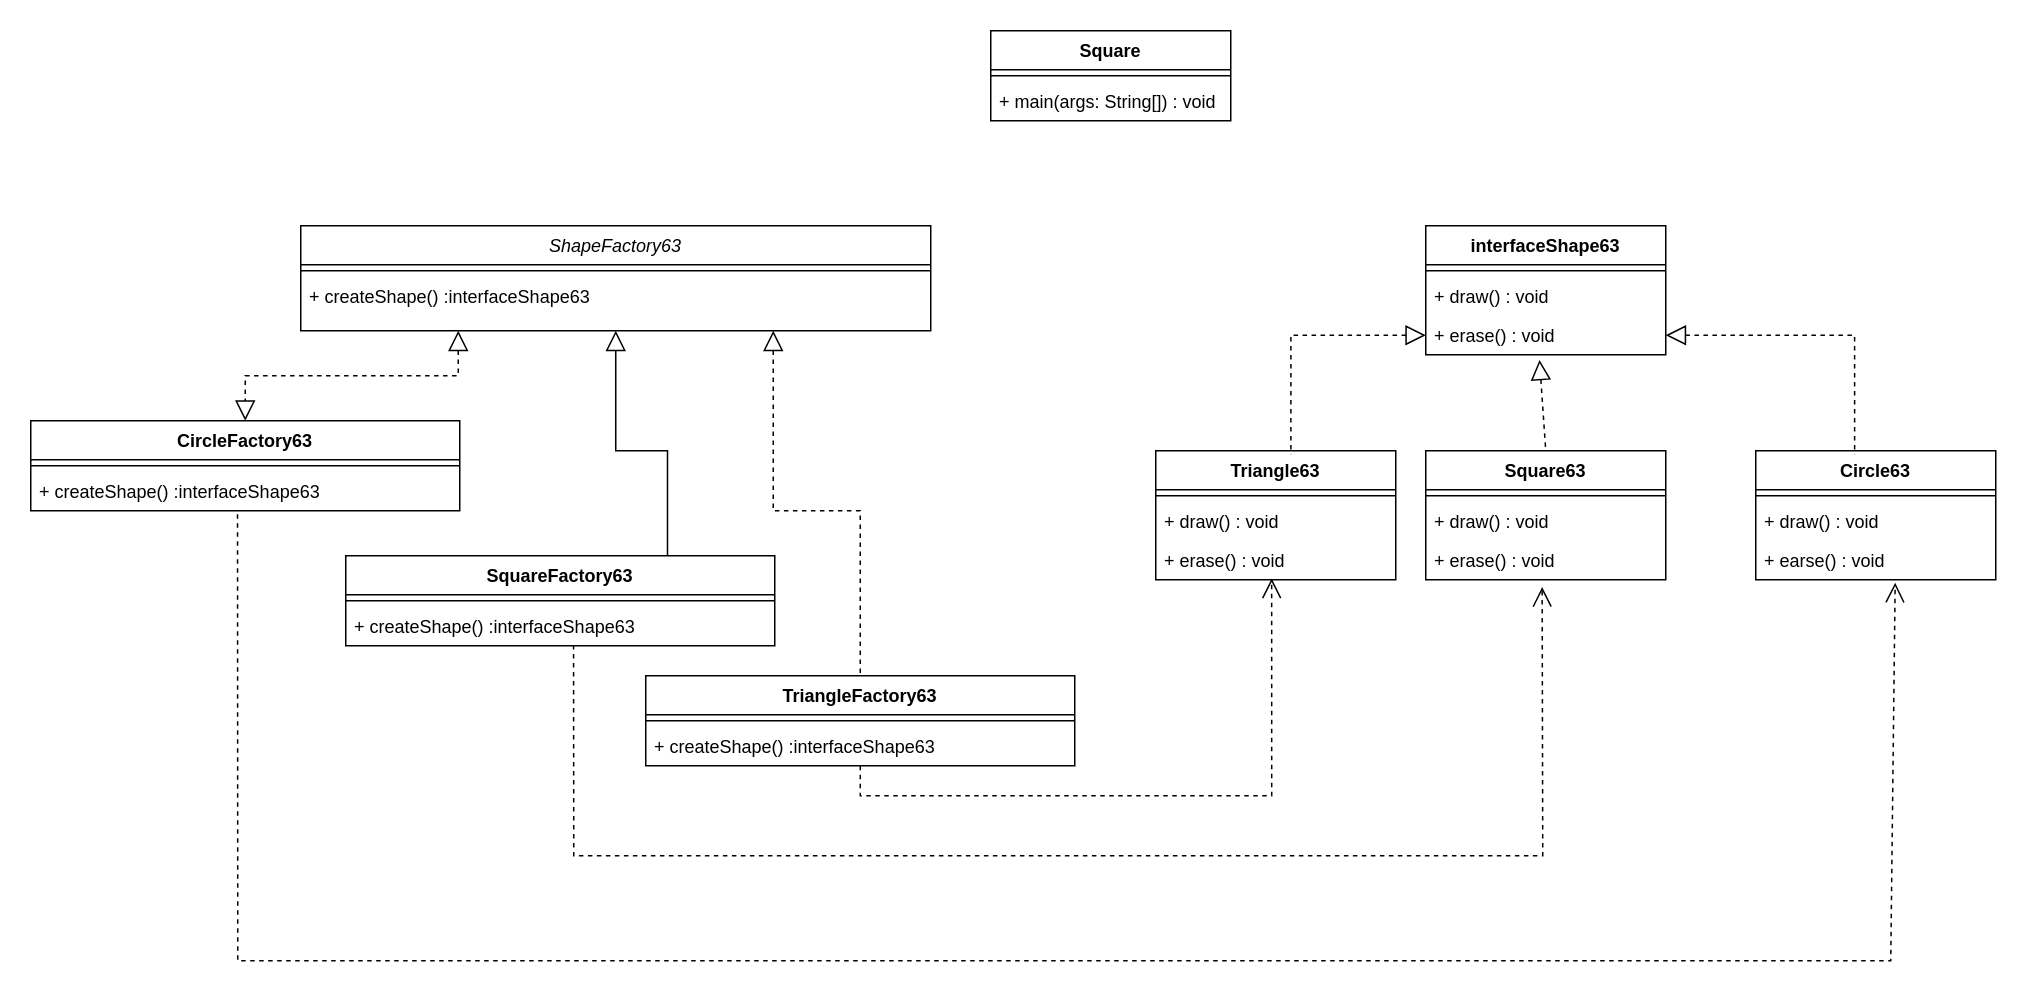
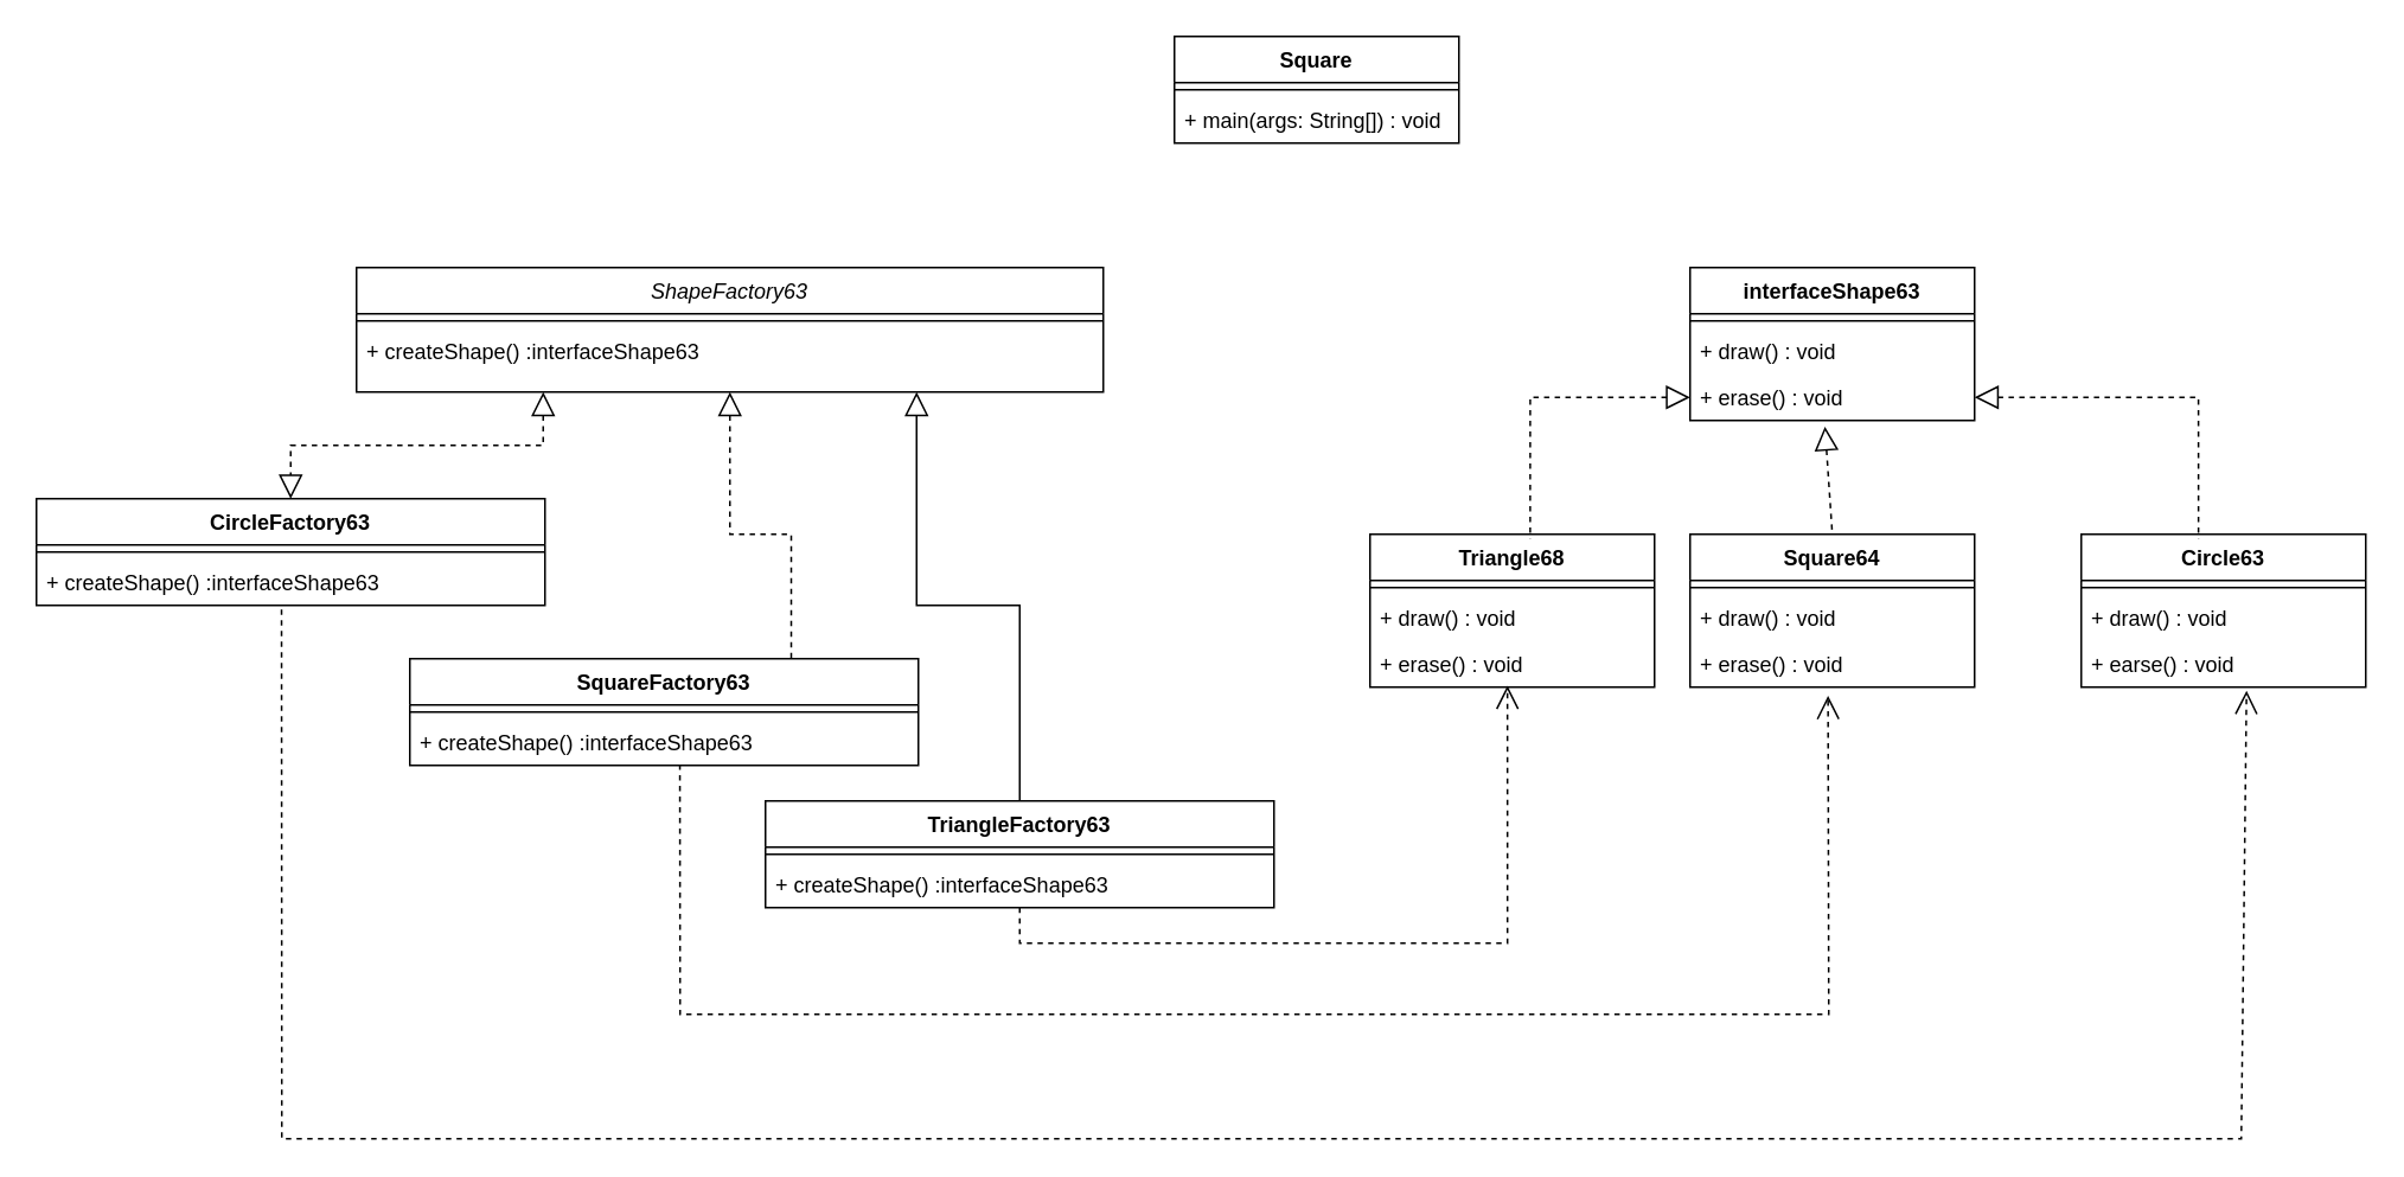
  <mxCell id="0" />
  <mxCell id="1" parent="0" />
  <mxCell id="2" style="edgeStyle=orthogonalEdgeStyle;rounded=0;orthogonalLoop=1;jettySize=auto;html=1;exitX=0.25;exitY=1;exitDx=0;exitDy=0;startArrow=block;startFill=0;endArrow=block;endFill=0;dashed=1;endSize=11;startSize=11;" edge="1" parent="1" source="5" target="27"><mxGeometry relative="1" as="geometry" /></mxCell>
- <mxCell id="3" style="edgeStyle=orthogonalEdgeStyle;rounded=0;orthogonalLoop=1;jettySize=auto;html=1;exitX=0.5;exitY=1;exitDx=0;exitDy=0;entryX=0.75;entryY=0;entryDx=0;entryDy=0;startArrow=block;startFill=0;endArrow=none;endFill=0;dashed=0;endSize=11;startSize=11;" edge="1" parent="1" source="5" target="30"><mxGeometry relative="1" as="geometry" /></mxCell>
- <mxCell id="4" style="edgeStyle=orthogonalEdgeStyle;rounded=0;orthogonalLoop=1;jettySize=auto;html=1;exitX=0.75;exitY=1;exitDx=0;exitDy=0;entryX=0.5;entryY=0;entryDx=0;entryDy=0;startArrow=block;startFill=0;endArrow=none;endFill=0;dashed=1;startSize=11;" edge="1" parent="1" source="5" target="34"><mxGeometry relative="1" as="geometry" /></mxCell>
+ <mxCell id="3" style="edgeStyle=orthogonalEdgeStyle;rounded=0;orthogonalLoop=1;jettySize=auto;html=1;exitX=0.5;exitY=1;exitDx=0;exitDy=0;entryX=0.75;entryY=0;entryDx=0;entryDy=0;startArrow=block;startFill=0;endArrow=none;endFill=0;dashed=1;endSize=11;startSize=11;" edge="1" parent="1" source="5" target="30"><mxGeometry relative="1" as="geometry" /></mxCell>
+ <mxCell id="4" style="edgeStyle=orthogonalEdgeStyle;rounded=0;orthogonalLoop=1;jettySize=auto;html=1;exitX=0.75;exitY=1;exitDx=0;exitDy=0;entryX=0.5;entryY=0;entryDx=0;entryDy=0;startArrow=block;startFill=0;endArrow=none;endFill=0;dashed=0;startSize=11;" edge="1" parent="1" source="5" target="34"><mxGeometry relative="1" as="geometry" /></mxCell>
  <mxCell id="5" value="ShapeFactory63" style="swimlane;fontStyle=2;align=center;verticalAlign=top;childLayout=stackLayout;horizontal=1;startSize=26;horizontalStack=0;resizeParent=1;resizeLast=0;collapsible=1;marginBottom=0;rounded=0;shadow=0;strokeWidth=1;" vertex="1" parent="1"><mxGeometry x="200" y="150" width="420" height="70" as="geometry"><mxRectangle x="230" y="140" width="160" height="26" as="alternateBounds" /></mxGeometry></mxCell>
  <mxCell id="6" value="" style="line;html=1;strokeWidth=1;align=left;verticalAlign=middle;spacingTop=-1;spacingLeft=3;spacingRight=3;rotatable=0;labelPosition=right;points=[];portConstraint=eastwest;" vertex="1" parent="5"><mxGeometry y="26" width="420" height="8" as="geometry" /></mxCell>
  <mxCell id="7" value="+ createShape() :interfaceShape63" style="text;align=left;verticalAlign=top;spacingLeft=4;spacingRight=4;overflow=hidden;rotatable=0;points=[[0,0.5],[1,0.5]];portConstraint=eastwest;" vertex="1" parent="5"><mxGeometry y="34" width="420" height="16" as="geometry" /></mxCell>
- <mxCell id="8" value="Square63" style="swimlane;fontStyle=1;align=center;verticalAlign=top;childLayout=stackLayout;horizontal=1;startSize=26;horizontalStack=0;resizeParent=1;resizeParentMax=0;resizeLast=0;collapsible=1;marginBottom=0;whiteSpace=wrap;html=1;" vertex="1" parent="1"><mxGeometry x="950" y="300" width="160" height="86" as="geometry" /></mxCell>
+ <mxCell id="8" value="Square64" style="swimlane;fontStyle=1;align=center;verticalAlign=top;childLayout=stackLayout;horizontal=1;startSize=26;horizontalStack=0;resizeParent=1;resizeParentMax=0;resizeLast=0;collapsible=1;marginBottom=0;whiteSpace=wrap;html=1;" vertex="1" parent="1"><mxGeometry x="950" y="300" width="160" height="86" as="geometry" /></mxCell>
  <mxCell id="9" value="" style="line;strokeWidth=1;fillColor=none;align=left;verticalAlign=middle;spacingTop=-1;spacingLeft=3;spacingRight=3;rotatable=0;labelPosition=right;points=[];portConstraint=eastwest;strokeColor=inherit;" vertex="1" parent="8"><mxGeometry y="26" width="160" height="8" as="geometry" /></mxCell>
  <mxCell id="10" value="+&amp;nbsp;draw&lt;span style=&quot;background-color: initial;&quot;&gt;() : void&lt;/span&gt;" style="text;strokeColor=none;fillColor=none;align=left;verticalAlign=top;spacingLeft=4;spacingRight=4;overflow=hidden;rotatable=0;points=[[0,0.5],[1,0.5]];portConstraint=eastwest;whiteSpace=wrap;html=1;" vertex="1" parent="8"><mxGeometry y="34" width="160" height="26" as="geometry" /></mxCell>
  <mxCell id="11" value="+&amp;nbsp;erase&lt;span style=&quot;background-color: initial;&quot;&gt;() : void&lt;/span&gt;" style="text;strokeColor=none;fillColor=none;align=left;verticalAlign=top;spacingLeft=4;spacingRight=4;overflow=hidden;rotatable=0;points=[[0,0.5],[1,0.5]];portConstraint=eastwest;whiteSpace=wrap;html=1;" vertex="1" parent="8"><mxGeometry y="60" width="160" height="26" as="geometry" /></mxCell>
- <mxCell id="12" value="Triangle63" style="swimlane;fontStyle=1;align=center;verticalAlign=top;childLayout=stackLayout;horizontal=1;startSize=26;horizontalStack=0;resizeParent=1;resizeParentMax=0;resizeLast=0;collapsible=1;marginBottom=0;whiteSpace=wrap;html=1;" vertex="1" parent="1"><mxGeometry x="770" y="300" width="160" height="86" as="geometry" /></mxCell>
+ <mxCell id="12" value="Triangle68" style="swimlane;fontStyle=1;align=center;verticalAlign=top;childLayout=stackLayout;horizontal=1;startSize=26;horizontalStack=0;resizeParent=1;resizeParentMax=0;resizeLast=0;collapsible=1;marginBottom=0;whiteSpace=wrap;html=1;" vertex="1" parent="1"><mxGeometry x="770" y="300" width="160" height="86" as="geometry" /></mxCell>
  <mxCell id="13" value="" style="line;strokeWidth=1;fillColor=none;align=left;verticalAlign=middle;spacingTop=-1;spacingLeft=3;spacingRight=3;rotatable=0;labelPosition=right;points=[];portConstraint=eastwest;strokeColor=inherit;" vertex="1" parent="12"><mxGeometry y="26" width="160" height="8" as="geometry" /></mxCell>
  <mxCell id="14" value="+&amp;nbsp;draw&lt;span style=&quot;background-color: initial;&quot;&gt;() : void&lt;/span&gt;" style="text;strokeColor=none;fillColor=none;align=left;verticalAlign=top;spacingLeft=4;spacingRight=4;overflow=hidden;rotatable=0;points=[[0,0.5],[1,0.5]];portConstraint=eastwest;whiteSpace=wrap;html=1;" vertex="1" parent="12"><mxGeometry y="34" width="160" height="26" as="geometry" /></mxCell>
  <mxCell id="15" value="+&amp;nbsp;erase&lt;span style=&quot;background-color: initial;&quot;&gt;() : void&lt;/span&gt;" style="text;strokeColor=none;fillColor=none;align=left;verticalAlign=top;spacingLeft=4;spacingRight=4;overflow=hidden;rotatable=0;points=[[0,0.5],[1,0.5]];portConstraint=eastwest;whiteSpace=wrap;html=1;" vertex="1" parent="12"><mxGeometry y="60" width="160" height="26" as="geometry" /></mxCell>
  <mxCell id="16" value="Square" style="swimlane;fontStyle=1;align=center;verticalAlign=top;childLayout=stackLayout;horizontal=1;startSize=26;horizontalStack=0;resizeParent=1;resizeParentMax=0;resizeLast=0;collapsible=1;marginBottom=0;whiteSpace=wrap;html=1;" vertex="1" parent="1"><mxGeometry x="660" y="20" width="160" height="60" as="geometry" /></mxCell>
  <mxCell id="17" value="" style="line;strokeWidth=1;fillColor=none;align=left;verticalAlign=middle;spacingTop=-1;spacingLeft=3;spacingRight=3;rotatable=0;labelPosition=right;points=[];portConstraint=eastwest;strokeColor=inherit;" vertex="1" parent="16"><mxGeometry y="26" width="160" height="8" as="geometry" /></mxCell>
  <mxCell id="18" value="+ main(args: String[]) : void" style="text;strokeColor=none;fillColor=none;align=left;verticalAlign=top;spacingLeft=4;spacingRight=4;overflow=hidden;rotatable=0;points=[[0,0.5],[1,0.5]];portConstraint=eastwest;whiteSpace=wrap;html=1;" vertex="1" parent="16"><mxGeometry y="34" width="160" height="26" as="geometry" /></mxCell>
  <mxCell id="19" value="Circle63" style="swimlane;fontStyle=1;align=center;verticalAlign=top;childLayout=stackLayout;horizontal=1;startSize=26;horizontalStack=0;resizeParent=1;resizeParentMax=0;resizeLast=0;collapsible=1;marginBottom=0;whiteSpace=wrap;html=1;" vertex="1" parent="1"><mxGeometry x="1170" y="300" width="160" height="86" as="geometry" /></mxCell>
  <mxCell id="20" value="" style="line;strokeWidth=1;fillColor=none;align=left;verticalAlign=middle;spacingTop=-1;spacingLeft=3;spacingRight=3;rotatable=0;labelPosition=right;points=[];portConstraint=eastwest;strokeColor=inherit;" vertex="1" parent="19"><mxGeometry y="26" width="160" height="8" as="geometry" /></mxCell>
  <mxCell id="21" value="+&amp;nbsp;draw&lt;span style=&quot;background-color: initial;&quot;&gt;() : void&lt;/span&gt;" style="text;strokeColor=none;fillColor=none;align=left;verticalAlign=top;spacingLeft=4;spacingRight=4;overflow=hidden;rotatable=0;points=[[0,0.5],[1,0.5]];portConstraint=eastwest;whiteSpace=wrap;html=1;" vertex="1" parent="19"><mxGeometry y="34" width="160" height="26" as="geometry" /></mxCell>
  <mxCell id="22" value="+ earse() : void" style="text;strokeColor=none;fillColor=none;align=left;verticalAlign=top;spacingLeft=4;spacingRight=4;overflow=hidden;rotatable=0;points=[[0,0.5],[1,0.5]];portConstraint=eastwest;whiteSpace=wrap;html=1;" vertex="1" parent="19"><mxGeometry y="60" width="160" height="26" as="geometry" /></mxCell>
  <mxCell id="23" value="interfaceShape63" style="swimlane;fontStyle=1;align=center;verticalAlign=top;childLayout=stackLayout;horizontal=1;startSize=26;horizontalStack=0;resizeParent=1;resizeParentMax=0;resizeLast=0;collapsible=1;marginBottom=0;whiteSpace=wrap;html=1;" vertex="1" parent="1"><mxGeometry x="950" y="150" width="160" height="86" as="geometry" /></mxCell>
  <mxCell id="24" value="" style="line;strokeWidth=1;fillColor=none;align=left;verticalAlign=middle;spacingTop=-1;spacingLeft=3;spacingRight=3;rotatable=0;labelPosition=right;points=[];portConstraint=eastwest;strokeColor=inherit;" vertex="1" parent="23"><mxGeometry y="26" width="160" height="8" as="geometry" /></mxCell>
  <mxCell id="25" value="+&amp;nbsp;draw&lt;span style=&quot;background-color: initial;&quot;&gt;() : void&lt;/span&gt;" style="text;strokeColor=none;fillColor=none;align=left;verticalAlign=top;spacingLeft=4;spacingRight=4;overflow=hidden;rotatable=0;points=[[0,0.5],[1,0.5]];portConstraint=eastwest;whiteSpace=wrap;html=1;" vertex="1" parent="23"><mxGeometry y="34" width="160" height="26" as="geometry" /></mxCell>
  <mxCell id="26" value="+&amp;nbsp;erase&lt;span style=&quot;background-color: initial;&quot;&gt;() : void&lt;/span&gt;" style="text;strokeColor=none;fillColor=none;align=left;verticalAlign=top;spacingLeft=4;spacingRight=4;overflow=hidden;rotatable=0;points=[[0,0.5],[1,0.5]];portConstraint=eastwest;whiteSpace=wrap;html=1;" vertex="1" parent="23"><mxGeometry y="60" width="160" height="26" as="geometry" /></mxCell>
  <mxCell id="27" value="CircleFactory63" style="swimlane;fontStyle=1;align=center;verticalAlign=top;childLayout=stackLayout;horizontal=1;startSize=26;horizontalStack=0;resizeParent=1;resizeParentMax=0;resizeLast=0;collapsible=1;marginBottom=0;whiteSpace=wrap;html=1;" vertex="1" parent="1"><mxGeometry x="20" y="280" width="286" height="60" as="geometry" /></mxCell>
  <mxCell id="28" value="" style="line;strokeWidth=1;fillColor=none;align=left;verticalAlign=middle;spacingTop=-1;spacingLeft=3;spacingRight=3;rotatable=0;labelPosition=right;points=[];portConstraint=eastwest;strokeColor=inherit;" vertex="1" parent="27"><mxGeometry y="26" width="286" height="8" as="geometry" /></mxCell>
  <mxCell id="29" value="+ createShape() :interfaceShape63" style="text;strokeColor=none;fillColor=none;align=left;verticalAlign=top;spacingLeft=4;spacingRight=4;overflow=hidden;rotatable=0;points=[[0,0.5],[1,0.5]];portConstraint=eastwest;whiteSpace=wrap;html=1;" vertex="1" parent="27"><mxGeometry y="34" width="286" height="26" as="geometry" /></mxCell>
  <mxCell id="30" value="SquareFactory63" style="swimlane;fontStyle=1;align=center;verticalAlign=top;childLayout=stackLayout;horizontal=1;startSize=26;horizontalStack=0;resizeParent=1;resizeParentMax=0;resizeLast=0;collapsible=1;marginBottom=0;whiteSpace=wrap;html=1;" vertex="1" parent="1"><mxGeometry x="230" y="370" width="286" height="60" as="geometry" /></mxCell>
  <mxCell id="31" value="" style="line;strokeWidth=1;fillColor=none;align=left;verticalAlign=middle;spacingTop=-1;spacingLeft=3;spacingRight=3;rotatable=0;labelPosition=right;points=[];portConstraint=eastwest;strokeColor=inherit;" vertex="1" parent="30"><mxGeometry y="26" width="286" height="8" as="geometry" /></mxCell>
  <mxCell id="32" value="+ createShape() :interfaceShape63" style="text;strokeColor=none;fillColor=none;align=left;verticalAlign=top;spacingLeft=4;spacingRight=4;overflow=hidden;rotatable=0;points=[[0,0.5],[1,0.5]];portConstraint=eastwest;whiteSpace=wrap;html=1;" vertex="1" parent="30"><mxGeometry y="34" width="286" height="26" as="geometry" /></mxCell>
  <mxCell id="33" style="edgeStyle=orthogonalEdgeStyle;rounded=0;orthogonalLoop=1;jettySize=auto;html=1;exitX=0.5;exitY=1;exitDx=0;exitDy=0;entryX=0.483;entryY=0.967;entryDx=0;entryDy=0;entryPerimeter=0;endSize=11;endArrow=open;endFill=0;dashed=1;" edge="1" parent="1" source="34" target="15"><mxGeometry relative="1" as="geometry"><mxPoint x="840" y="490" as="targetPoint" /></mxGeometry></mxCell>
  <mxCell id="34" value="TriangleFactory63" style="swimlane;fontStyle=1;align=center;verticalAlign=top;childLayout=stackLayout;horizontal=1;startSize=26;horizontalStack=0;resizeParent=1;resizeParentMax=0;resizeLast=0;collapsible=1;marginBottom=0;whiteSpace=wrap;html=1;" vertex="1" parent="1"><mxGeometry x="430" y="450" width="286" height="60" as="geometry" /></mxCell>
  <mxCell id="35" value="" style="line;strokeWidth=1;fillColor=none;align=left;verticalAlign=middle;spacingTop=-1;spacingLeft=3;spacingRight=3;rotatable=0;labelPosition=right;points=[];portConstraint=eastwest;strokeColor=inherit;" vertex="1" parent="34"><mxGeometry y="26" width="286" height="8" as="geometry" /></mxCell>
  <mxCell id="36" value="+ createShape() :interfaceShape63" style="text;strokeColor=none;fillColor=none;align=left;verticalAlign=top;spacingLeft=4;spacingRight=4;overflow=hidden;rotatable=0;points=[[0,0.5],[1,0.5]];portConstraint=eastwest;whiteSpace=wrap;html=1;" vertex="1" parent="34"><mxGeometry y="34" width="286" height="26" as="geometry" /></mxCell>
  <mxCell id="37" style="edgeStyle=orthogonalEdgeStyle;rounded=0;orthogonalLoop=1;jettySize=auto;html=1;exitX=1;exitY=0.5;exitDx=0;exitDy=0;entryX=0.412;entryY=0.027;entryDx=0;entryDy=0;entryPerimeter=0;endArrow=none;endFill=0;startArrow=block;startFill=0;startSize=11;dashed=1;" edge="1" parent="1" source="26" target="19"><mxGeometry relative="1" as="geometry" /></mxCell>
  <mxCell id="38" value="" style="endArrow=none;html=1;rounded=0;exitX=0.474;exitY=1.132;exitDx=0;exitDy=0;exitPerimeter=0;entryX=0.5;entryY=0;entryDx=0;entryDy=0;endFill=0;startArrow=block;startFill=0;startSize=11;dashed=1;" edge="1" parent="1" source="26" target="8"><mxGeometry width="50" height="50" relative="1" as="geometry"><mxPoint x="580" y="410" as="sourcePoint" /><mxPoint x="630" y="360" as="targetPoint" /></mxGeometry></mxCell>
  <mxCell id="39" style="edgeStyle=orthogonalEdgeStyle;rounded=0;orthogonalLoop=1;jettySize=auto;html=1;exitX=0;exitY=0.5;exitDx=0;exitDy=0;entryX=0.563;entryY=0.027;entryDx=0;entryDy=0;entryPerimeter=0;endArrow=none;endFill=0;startArrow=block;startFill=0;startSize=11;dashed=1;" edge="1" parent="1" source="26" target="12"><mxGeometry relative="1" as="geometry" /></mxCell>
  <mxCell id="40" value="" style="endArrow=open;html=1;rounded=0;exitX=0.531;exitY=0.978;exitDx=0;exitDy=0;exitPerimeter=0;entryX=0.485;entryY=1.187;entryDx=0;entryDy=0;entryPerimeter=0;dashed=1;endFill=0;endSize=11;" edge="1" parent="1" source="32" target="11"><mxGeometry width="50" height="50" relative="1" as="geometry"><mxPoint x="640" y="410" as="sourcePoint" /><mxPoint x="690" y="360" as="targetPoint" /><Array as="points"><mxPoint x="382" y="570" /><mxPoint x="1028" y="570" /></Array></mxGeometry></mxCell>
  <mxCell id="41" value="" style="endArrow=open;html=1;rounded=0;exitX=0.482;exitY=1.088;exitDx=0;exitDy=0;exitPerimeter=0;entryX=0.581;entryY=1.077;entryDx=0;entryDy=0;entryPerimeter=0;dashed=1;endFill=0;endSize=11;" edge="1" parent="1" source="29" target="22"><mxGeometry width="50" height="50" relative="1" as="geometry"><mxPoint x="400" y="410" as="sourcePoint" /><mxPoint x="450" y="360" as="targetPoint" /><Array as="points"><mxPoint x="158" y="640" /><mxPoint x="1260" y="640" /></Array></mxGeometry></mxCell>
